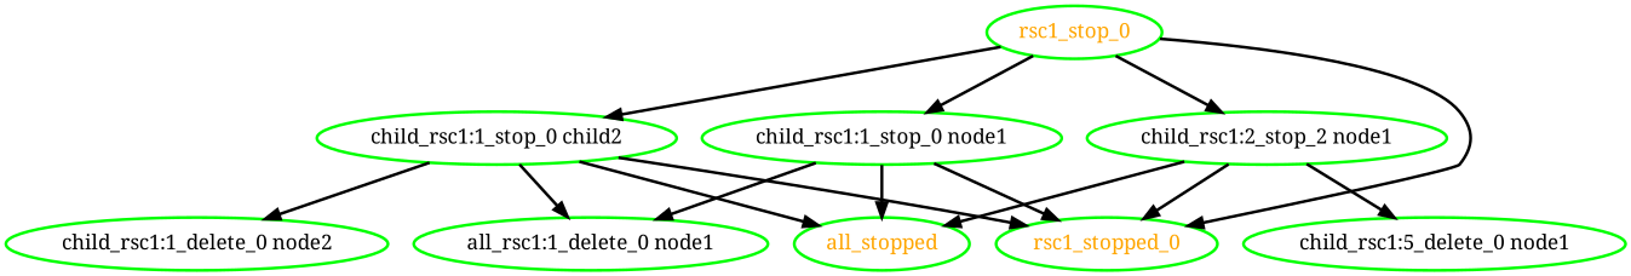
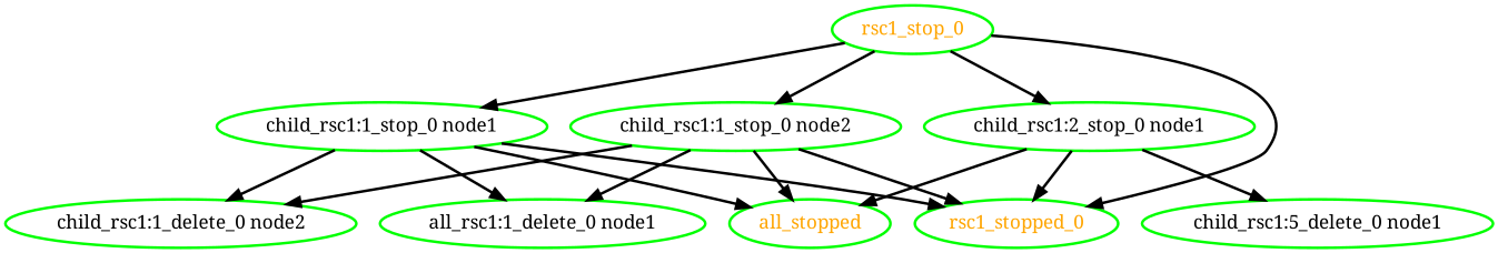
  digraph {
    fontname="Noto Serif"
    node [color=green fontcolor=black fontname="Noto Serif" style=bold]
    edge [fontname="Noto Serif" style=bold]
    all_stopped [fontcolor=orange]
    n2 [label="all_rsc1:1_delete_0 node1"]
    "child_rsc1:1_stop_0 node1"
    "child_rsc1:1_delete_0 node2"
    rsc1_stopped_0 [fontcolor=orange]
-   "child_rsc1:1_stop_0 node2" [label="child_rsc1:1_stop_0 child2"]
+   "child_rsc1:1_stop_0 node2"
    n7 [label="child_rsc1:5_delete_0 node1"]
-   "child_rsc1:2_stop_0 node1" [label="child_rsc1:2_stop_2 node1"]
+   "child_rsc1:2_stop_0 node1"
    rsc1_stop_0 [fontcolor=orange]
    "child_rsc1:1_stop_0 node1" -> all_stopped
    "child_rsc1:1_stop_0 node1" -> n2
+   "child_rsc1:1_stop_0 node1" -> "child_rsc1:1_delete_0 node2"
    "child_rsc1:1_stop_0 node1" -> rsc1_stopped_0
    "child_rsc1:1_stop_0 node2" -> all_stopped
    "child_rsc1:1_stop_0 node2" -> n2
    "child_rsc1:1_stop_0 node2" -> "child_rsc1:1_delete_0 node2"
    "child_rsc1:1_stop_0 node2" -> rsc1_stopped_0
    "child_rsc1:2_stop_0 node1" -> all_stopped
    "child_rsc1:2_stop_0 node1" -> rsc1_stopped_0
    "child_rsc1:2_stop_0 node1" -> n7
    rsc1_stop_0 -> "child_rsc1:1_stop_0 node1"
    rsc1_stop_0 -> rsc1_stopped_0
    rsc1_stop_0 -> "child_rsc1:1_stop_0 node2"
    rsc1_stop_0 -> "child_rsc1:2_stop_0 node1"
  }
